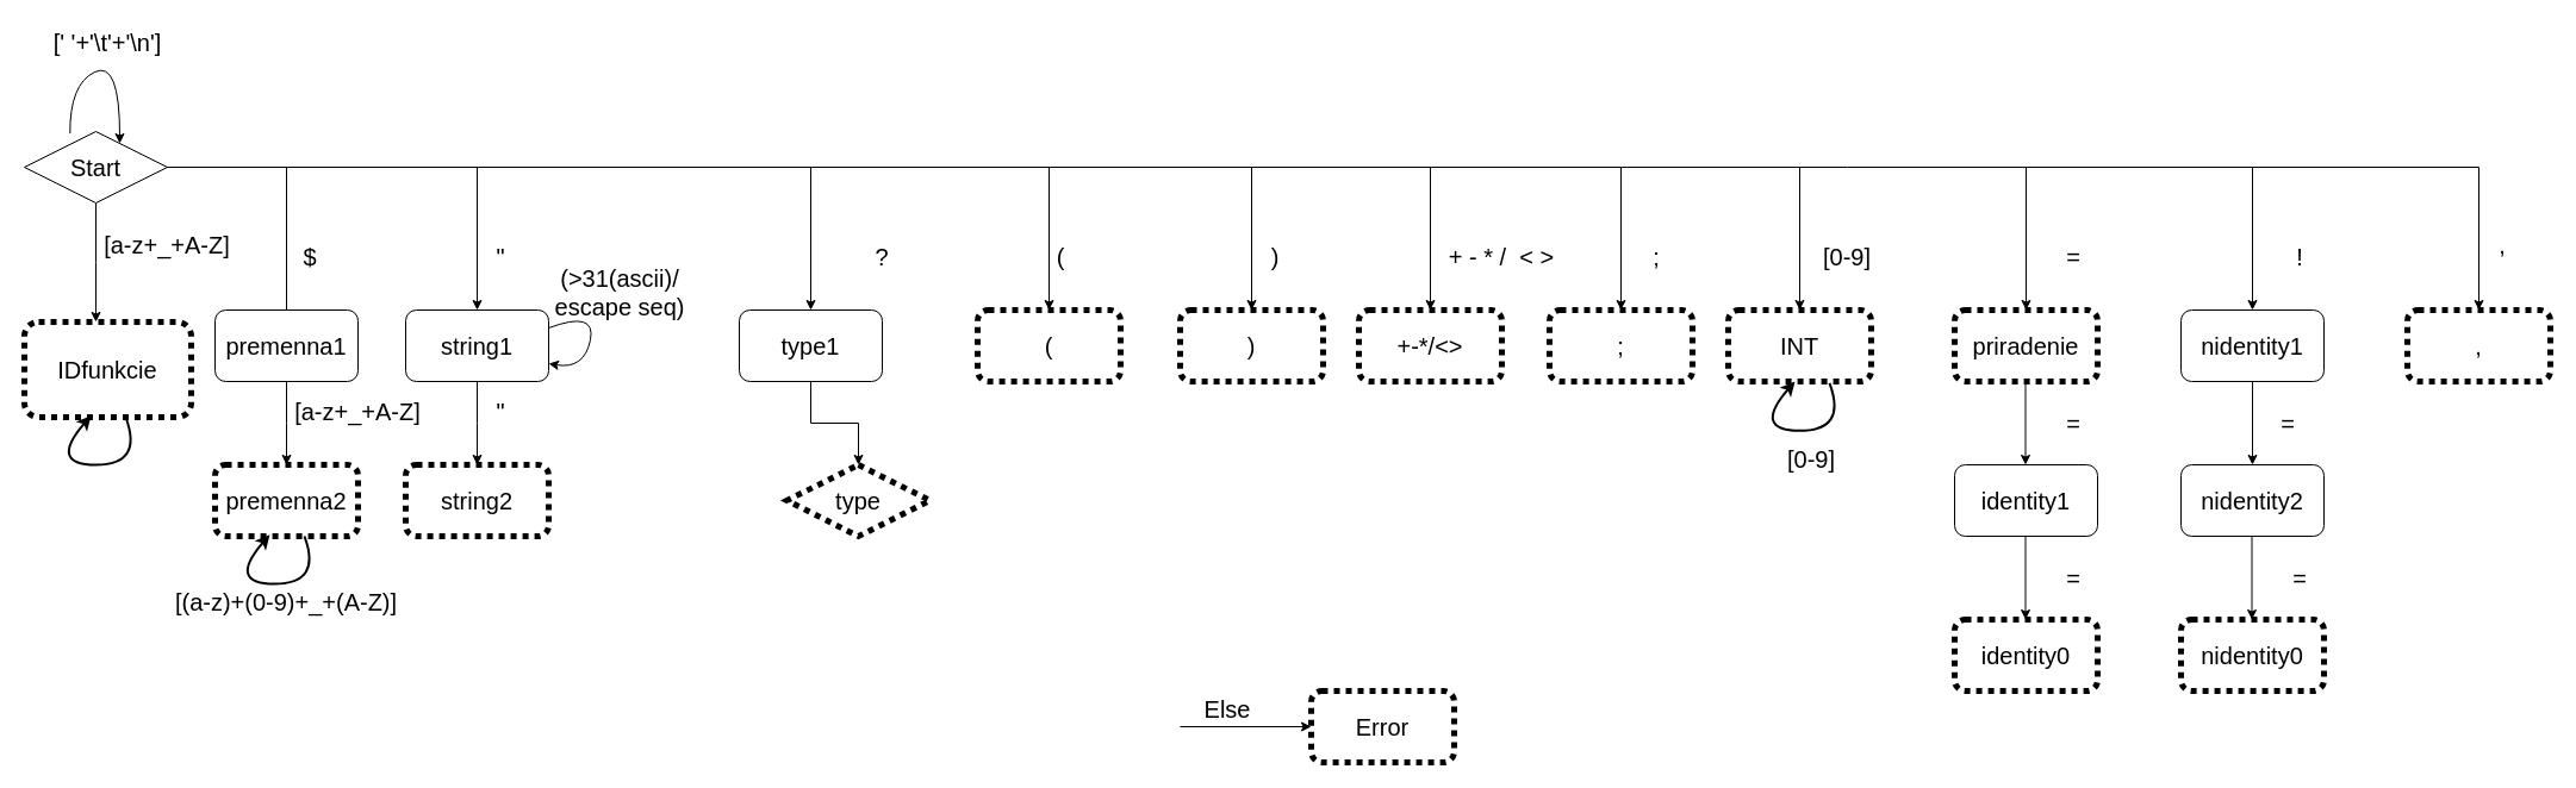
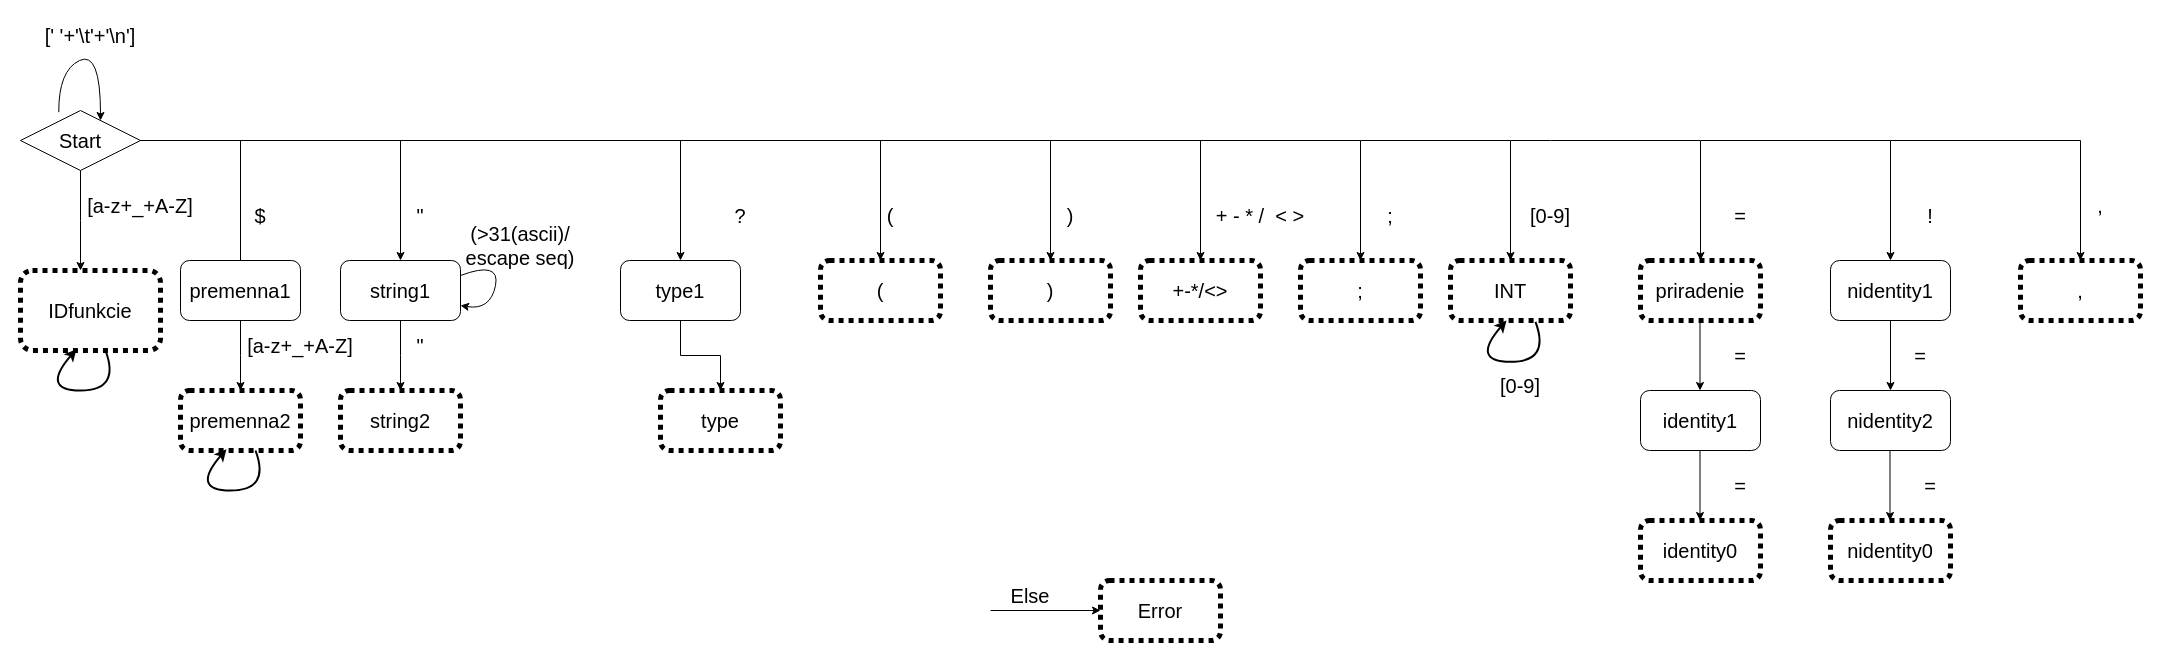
  <mxCell id="0" />
  <mxCell id="1" parent="0" />
  <mxCell id="2" style="edgeStyle=orthogonalEdgeStyle;rounded=0;orthogonalLoop=1;jettySize=auto;html=1;exitX=0.5;exitY=1;exitDx=0;exitDy=0;entryX=0.5;entryY=0;entryDx=0;entryDy=0;fontSize=20;" parent="1" source="10" edge="1"><mxGeometry relative="1" as="geometry"><mxPoint x="80" y="270" as="targetPoint" /></mxGeometry></mxCell>
  <mxCell id="3" style="edgeStyle=orthogonalEdgeStyle;rounded=0;orthogonalLoop=1;jettySize=auto;html=1;exitX=1;exitY=0.5;exitDx=0;exitDy=0;entryX=0.5;entryY=0;entryDx=0;entryDy=0;fontSize=20;endArrow=none;" parent="1" source="10" target="12" edge="1"><mxGeometry relative="1" as="geometry" /></mxCell>
  <mxCell id="4" style="edgeStyle=orthogonalEdgeStyle;rounded=0;orthogonalLoop=1;jettySize=auto;html=1;exitX=1;exitY=0.5;exitDx=0;exitDy=0;entryX=0.5;entryY=0;entryDx=0;entryDy=0;fontSize=20;" parent="1" source="10" target="16" edge="1"><mxGeometry relative="1" as="geometry" /></mxCell>
  <mxCell id="5" style="edgeStyle=orthogonalEdgeStyle;rounded=0;orthogonalLoop=1;jettySize=auto;html=1;exitX=1;exitY=0.5;exitDx=0;exitDy=0;entryX=0.5;entryY=0;entryDx=0;entryDy=0;" parent="1" source="10" target="17" edge="1"><mxGeometry relative="1" as="geometry" /></mxCell>
  <mxCell id="6" style="edgeStyle=orthogonalEdgeStyle;rounded=0;orthogonalLoop=1;jettySize=auto;html=1;exitX=1;exitY=0.5;exitDx=0;exitDy=0;entryX=0.5;entryY=0;entryDx=0;entryDy=0;fontSize=20;" parent="1" source="10" target="18" edge="1"><mxGeometry relative="1" as="geometry" /></mxCell>
  <mxCell id="7" style="edgeStyle=orthogonalEdgeStyle;rounded=0;orthogonalLoop=1;jettySize=auto;html=1;exitX=1;exitY=0.5;exitDx=0;exitDy=0;entryX=0.5;entryY=0;entryDx=0;entryDy=0;fontSize=20;" parent="1" source="10" target="19" edge="1"><mxGeometry relative="1" as="geometry" /></mxCell>
  <mxCell id="8" style="edgeStyle=orthogonalEdgeStyle;rounded=0;orthogonalLoop=1;jettySize=auto;html=1;exitX=1;exitY=0.5;exitDx=0;exitDy=0;fontSize=20;entryX=0.5;entryY=0;entryDx=0;entryDy=0;" parent="1" source="10" target="20" edge="1"><mxGeometry relative="1" as="geometry"><mxPoint x="1050" y="260" as="targetPoint" /></mxGeometry></mxCell>
  <mxCell id="9" style="edgeStyle=orthogonalEdgeStyle;rounded=0;orthogonalLoop=1;jettySize=auto;html=1;exitX=1;exitY=0.5;exitDx=0;exitDy=0;entryX=0.5;entryY=0;entryDx=0;entryDy=0;fontSize=20;" parent="1" source="10" target="22" edge="1"><mxGeometry relative="1" as="geometry" /></mxCell>
  <mxCell id="10" value="&lt;font style=&quot;font-size: 20px;&quot;&gt;Start&lt;/font&gt;" style="rhombus;whiteSpace=wrap;html=1;" parent="1" vertex="1"><mxGeometry x="20" y="110" width="120" height="60" as="geometry" /></mxCell>
  <mxCell id="11" style="edgeStyle=orthogonalEdgeStyle;rounded=0;orthogonalLoop=1;jettySize=auto;html=1;exitX=0.5;exitY=1;exitDx=0;exitDy=0;entryX=0.5;entryY=0;entryDx=0;entryDy=0;fontSize=20;" parent="1" source="12" edge="1"><mxGeometry relative="1" as="geometry"><mxPoint x="240" y="390" as="targetPoint" /></mxGeometry></mxCell>
  <mxCell id="12" value="premenna1" style="rounded=1;whiteSpace=wrap;html=1;strokeWidth=1;fontSize=20;" parent="1" vertex="1"><mxGeometry x="180" y="260" width="120" height="60" as="geometry" /></mxCell>
  <mxCell id="13" value="&lt;div&gt;premenna2&lt;/div&gt;" style="rounded=1;whiteSpace=wrap;html=1;strokeWidth=5;fontSize=20;dashed=1;dashPattern=1 1;" parent="1" vertex="1"><mxGeometry x="180" y="390" width="120" height="60" as="geometry" /></mxCell>
  <mxCell id="14" value="string2" style="rounded=1;whiteSpace=wrap;html=1;dashed=1;dashPattern=1 1;strokeWidth=5;fontSize=20;" parent="1" vertex="1"><mxGeometry x="340" y="390" width="120" height="60" as="geometry" /></mxCell>
  <mxCell id="15" style="edgeStyle=orthogonalEdgeStyle;rounded=0;orthogonalLoop=1;jettySize=auto;html=1;exitX=0.5;exitY=1;exitDx=0;exitDy=0;entryX=0.5;entryY=0;entryDx=0;entryDy=0;fontSize=20;" parent="1" source="16" edge="1"><mxGeometry relative="1" as="geometry"><mxPoint x="400" y="390" as="targetPoint" /></mxGeometry></mxCell>
  <mxCell id="16" value="string1" style="rounded=1;whiteSpace=wrap;html=1;strokeWidth=1;fontSize=20;" parent="1" vertex="1"><mxGeometry x="340" y="260" width="120" height="60" as="geometry" /></mxCell>
  <mxCell id="17" value="&lt;font style=&quot;font-size: 20px;&quot;&gt;(&lt;/font&gt;" style="rounded=1;whiteSpace=wrap;html=1;strokeWidth=5;dashed=1;dashPattern=1 1;" parent="1" vertex="1"><mxGeometry x="820" y="260" width="120" height="60" as="geometry" /></mxCell>
  <mxCell id="18" value="&lt;font style=&quot;font-size: 20px;&quot;&gt;)&lt;/font&gt;" style="rounded=1;whiteSpace=wrap;html=1;strokeWidth=5;dashed=1;dashPattern=1 1;" parent="1" vertex="1"><mxGeometry x="990" y="260" width="120" height="60" as="geometry" /></mxCell>
  <mxCell id="19" value="+-*/&amp;lt;&amp;gt;" style="rounded=1;whiteSpace=wrap;html=1;dashed=1;dashPattern=1 1;strokeWidth=5;fontSize=20;" parent="1" vertex="1"><mxGeometry x="1140" y="260" width="120" height="60" as="geometry" /></mxCell>
  <mxCell id="20" value=";" style="rounded=1;whiteSpace=wrap;html=1;dashed=1;dashPattern=1 1;strokeWidth=5;fontSize=20;" parent="1" vertex="1"><mxGeometry x="1300" y="260" width="120" height="60" as="geometry" /></mxCell>
  <mxCell id="21" style="edgeStyle=orthogonalEdgeStyle;rounded=0;orthogonalLoop=1;jettySize=auto;html=1;exitX=0.5;exitY=1;exitDx=0;exitDy=0;entryX=0.5;entryY=0;entryDx=0;entryDy=0;fontSize=20;" parent="1" source="22" target="23" edge="1"><mxGeometry relative="1" as="geometry" /></mxCell>
  <mxCell id="22" value="type1" style="rounded=1;whiteSpace=wrap;html=1;strokeWidth=1;fontSize=20;" parent="1" vertex="1"><mxGeometry x="620" y="260" width="120" height="60" as="geometry" /></mxCell>
- <mxCell id="23" value="type" style="rhombus;whiteSpace=wrap;html=1;strokeWidth=5;fontSize=20;dashed=1;dashPattern=1 1;" parent="1" vertex="1"><mxGeometry x="660" y="390" width="120" height="60" as="geometry" /></mxCell>
+ <mxCell id="23" value="type" style="rounded=1;whiteSpace=wrap;html=1;strokeWidth=5;fontSize=20;dashed=1;dashPattern=1 1;" parent="1" vertex="1"><mxGeometry x="660" y="390" width="120" height="60" as="geometry" /></mxCell>
  <mxCell id="24" value="" style="endArrow=classic;html=1;rounded=0;fontSize=20;entryX=0;entryY=0.5;entryDx=0;entryDy=0;" parent="1" target="25" edge="1"><mxGeometry width="50" height="50" relative="1" as="geometry"><mxPoint x="990" y="610" as="sourcePoint" /><mxPoint x="1060" y="610" as="targetPoint" /></mxGeometry></mxCell>
  <mxCell id="25" value="Error" style="rounded=1;whiteSpace=wrap;html=1;dashed=1;dashPattern=1 1;strokeWidth=5;fontSize=20;" parent="1" vertex="1"><mxGeometry x="1100" y="580" width="120" height="60" as="geometry" /></mxCell>
  <mxCell id="26" value="Else" style="text;html=1;strokeColor=none;fillColor=none;align=center;verticalAlign=middle;whiteSpace=wrap;rounded=0;dashed=1;dashPattern=1 1;strokeWidth=5;fontSize=20;" parent="1" vertex="1"><mxGeometry x="1000" y="580" width="60" height="30" as="geometry" /></mxCell>
  <mxCell id="27" value="" style="endArrow=classic;html=1;rounded=0;" parent="1" edge="1"><mxGeometry width="50" height="50" relative="1" as="geometry"><mxPoint x="1360" y="140" as="sourcePoint" /><mxPoint x="1510" y="260" as="targetPoint" /><Array as="points"><mxPoint x="1510" y="140" /></Array></mxGeometry></mxCell>
  <mxCell id="28" value="INT" style="rounded=1;whiteSpace=wrap;html=1;dashed=1;dashPattern=1 1;strokeWidth=5;fontSize=20;" parent="1" vertex="1"><mxGeometry x="1450" y="260" width="120" height="60" as="geometry" /></mxCell>
  <mxCell id="29" value="identity0" style="rounded=1;whiteSpace=wrap;html=1;dashed=1;dashPattern=1 1;strokeWidth=5;fontSize=20;" parent="1" vertex="1"><mxGeometry x="1640" y="520" width="120" height="60" as="geometry" /></mxCell>
  <mxCell id="30" value="" style="endArrow=classic;html=1;rounded=0;exitX=0.5;exitY=1;exitDx=0;exitDy=0;" parent="1" edge="1"><mxGeometry width="50" height="50" relative="1" as="geometry"><mxPoint x="1699.5" y="320" as="sourcePoint" /><mxPoint x="1699.5" y="390" as="targetPoint" /></mxGeometry></mxCell>
  <mxCell id="31" value="" style="endArrow=classic;html=1;rounded=0;" parent="1" edge="1"><mxGeometry width="50" height="50" relative="1" as="geometry"><mxPoint x="1550" y="140" as="sourcePoint" /><mxPoint x="1700" y="260" as="targetPoint" /><Array as="points"><mxPoint x="1700" y="140" /></Array></mxGeometry></mxCell>
  <mxCell id="32" value="identity1" style="rounded=1;whiteSpace=wrap;html=1;strokeWidth=1;fontSize=20;" parent="1" vertex="1"><mxGeometry x="1640" y="390" width="120" height="60" as="geometry" /></mxCell>
  <mxCell id="33" value="" style="endArrow=classic;html=1;rounded=0;exitX=0.5;exitY=1;exitDx=0;exitDy=0;" parent="1" edge="1"><mxGeometry width="50" height="50" relative="1" as="geometry"><mxPoint x="1699.5" y="450" as="sourcePoint" /><mxPoint x="1699.5" y="520" as="targetPoint" /></mxGeometry></mxCell>
  <mxCell id="34" value="priradenie" style="rounded=1;whiteSpace=wrap;html=1;dashed=1;dashPattern=1 1;strokeWidth=5;fontSize=20;" parent="1" vertex="1"><mxGeometry x="1640" y="260" width="120" height="60" as="geometry" /></mxCell>
  <mxCell id="35" value="" style="endArrow=none;html=1;rounded=0;" parent="1" edge="1"><mxGeometry width="50" height="50" relative="1" as="geometry"><mxPoint x="1510" y="140" as="sourcePoint" /><mxPoint x="1550" y="140" as="targetPoint" /></mxGeometry></mxCell>
  <mxCell id="36" value="" style="endArrow=classic;html=1;rounded=0;" parent="1" edge="1"><mxGeometry width="50" height="50" relative="1" as="geometry"><mxPoint x="1700" y="140" as="sourcePoint" /><mxPoint x="1890" y="260" as="targetPoint" /><Array as="points"><mxPoint x="1890" y="140" /></Array></mxGeometry></mxCell>
  <mxCell id="37" value="nidentity1" style="rounded=1;whiteSpace=wrap;html=1;strokeWidth=1;fontSize=20;" parent="1" vertex="1"><mxGeometry x="1830" y="260" width="120" height="60" as="geometry" /></mxCell>
  <mxCell id="38" value="nidentity0" style="rounded=1;whiteSpace=wrap;html=1;dashed=1;dashPattern=1 1;strokeWidth=5;fontSize=20;" parent="1" vertex="1"><mxGeometry x="1830" y="520" width="120" height="60" as="geometry" /></mxCell>
  <mxCell id="39" value="nidentity2" style="rounded=1;whiteSpace=wrap;html=1;strokeWidth=1;fontSize=20;" parent="1" vertex="1"><mxGeometry x="1830" y="390" width="120" height="60" as="geometry" /></mxCell>
  <mxCell id="40" value="" style="endArrow=classic;html=1;rounded=0;exitX=0.5;exitY=1;exitDx=0;exitDy=0;" parent="1" edge="1"><mxGeometry width="50" height="50" relative="1" as="geometry"><mxPoint x="1889.5" y="450" as="sourcePoint" /><mxPoint x="1889.5" y="520" as="targetPoint" /></mxGeometry></mxCell>
  <mxCell id="41" value="" style="endArrow=classic;html=1;rounded=0;exitX=0.5;exitY=1;exitDx=0;exitDy=0;entryX=0.5;entryY=0;entryDx=0;entryDy=0;" parent="1" source="37" target="39" edge="1"><mxGeometry width="50" height="50" relative="1" as="geometry"><mxPoint x="1970" y="390" as="sourcePoint" /><mxPoint x="2020" y="340" as="targetPoint" /></mxGeometry></mxCell>
  <mxCell id="42" value="&lt;font style=&quot;font-size: 20px;&quot;&gt;[a-z+_+A-Z]&lt;/font&gt;" style="text;html=1;strokeColor=none;fillColor=none;align=center;verticalAlign=middle;whiteSpace=wrap;rounded=0;fontSize=16;" parent="1" vertex="1"><mxGeometry x="70" y="190" width="140" height="30" as="geometry" /></mxCell>
  <mxCell id="43" value="IDfunkcie" style="rounded=1;whiteSpace=wrap;html=1;strokeWidth=5;fontSize=20;dashed=1;dashPattern=1 1;" parent="1" vertex="1"><mxGeometry x="20" y="270" width="140" height="80" as="geometry" /></mxCell>
  <mxCell id="44" value="" style="curved=1;endArrow=classic;html=1;rounded=0;fontSize=20;entryX=0.4;entryY=0.983;entryDx=0;entryDy=0;entryPerimeter=0;strokeWidth=2;" parent="1" source="43" target="43" edge="1"><mxGeometry width="50" height="50" relative="1" as="geometry"><mxPoint x="20" y="490" as="sourcePoint" /><mxPoint x="70" y="440" as="targetPoint" /><Array as="points"><mxPoint x="120" y="390" /><mxPoint x="40" y="390" /></Array></mxGeometry></mxCell>
- <mxCell id="45" value="&lt;font style=&quot;font-size: 20px;&quot;&gt;[(a-z)+(0-9)+_+(A-Z)]&lt;/font&gt;" style="text;html=1;strokeColor=none;fillColor=none;align=center;verticalAlign=middle;whiteSpace=wrap;rounded=0;fontSize=16;" parent="1" vertex="1"><mxGeometry x="140" y="490" width="200" height="30" as="geometry" /></mxCell>
  <mxCell id="46" value="$" style="text;html=1;strokeColor=none;fillColor=none;align=center;verticalAlign=middle;whiteSpace=wrap;rounded=0;fontSize=20;" parent="1" vertex="1"><mxGeometry x="230" y="200" width="60" height="30" as="geometry" /></mxCell>
  <mxCell id="47" value="&quot;" style="text;html=1;strokeColor=none;fillColor=none;align=center;verticalAlign=middle;whiteSpace=wrap;rounded=0;fontSize=20;" parent="1" vertex="1"><mxGeometry x="390" y="200" width="60" height="30" as="geometry" /></mxCell>
  <mxCell id="48" value="(&amp;gt;31(ascii)/&lt;br&gt;escape seq)" style="text;html=1;strokeColor=none;fillColor=none;align=center;verticalAlign=middle;whiteSpace=wrap;rounded=0;fontSize=20;" parent="1" vertex="1"><mxGeometry x="450" y="230" width="140" height="30" as="geometry" /></mxCell>
  <mxCell id="49" value="&quot;" style="text;html=1;strokeColor=none;fillColor=none;align=center;verticalAlign=middle;whiteSpace=wrap;rounded=0;fontSize=20;" parent="1" vertex="1"><mxGeometry x="390" y="330" width="60" height="30" as="geometry" /></mxCell>
  <mxCell id="50" value="?" style="text;html=1;strokeColor=none;fillColor=none;align=center;verticalAlign=middle;whiteSpace=wrap;rounded=0;fontSize=20;" parent="1" vertex="1"><mxGeometry x="710" y="200" width="60" height="30" as="geometry" /></mxCell>
  <mxCell id="51" value="(" style="text;html=1;strokeColor=none;fillColor=none;align=center;verticalAlign=middle;whiteSpace=wrap;rounded=0;fontSize=20;" parent="1" vertex="1"><mxGeometry x="860" y="200" width="60" height="30" as="geometry" /></mxCell>
  <mxCell id="52" value=")" style="text;html=1;strokeColor=none;fillColor=none;align=center;verticalAlign=middle;whiteSpace=wrap;rounded=0;fontSize=20;" parent="1" vertex="1"><mxGeometry x="1040" y="200" width="60" height="30" as="geometry" /></mxCell>
  <mxCell id="53" value="+ - * /&amp;nbsp; &amp;lt; &amp;gt;" style="text;html=1;strokeColor=none;fillColor=none;align=center;verticalAlign=middle;whiteSpace=wrap;rounded=0;fontSize=20;" parent="1" vertex="1"><mxGeometry x="1210" y="200" width="100" height="30" as="geometry" /></mxCell>
  <mxCell id="54" value=";" style="text;html=1;strokeColor=none;fillColor=none;align=center;verticalAlign=middle;whiteSpace=wrap;rounded=0;fontSize=20;" parent="1" vertex="1"><mxGeometry x="1360" y="200" width="60" height="30" as="geometry" /></mxCell>
  <mxCell id="55" value="[0-9]" style="text;html=1;strokeColor=none;fillColor=none;align=center;verticalAlign=middle;whiteSpace=wrap;rounded=0;fontSize=20;" parent="1" vertex="1"><mxGeometry x="1520" y="200" width="60" height="30" as="geometry" /></mxCell>
  <mxCell id="56" value="=" style="text;html=1;strokeColor=none;fillColor=none;align=center;verticalAlign=middle;whiteSpace=wrap;rounded=0;fontSize=20;" parent="1" vertex="1"><mxGeometry x="1710" y="200" width="60" height="30" as="geometry" /></mxCell>
  <mxCell id="57" value="=" style="text;html=1;strokeColor=none;fillColor=none;align=center;verticalAlign=middle;whiteSpace=wrap;rounded=0;fontSize=20;" parent="1" vertex="1"><mxGeometry x="1710" y="340" width="60" height="30" as="geometry" /></mxCell>
  <mxCell id="58" value="=" style="text;html=1;strokeColor=none;fillColor=none;align=center;verticalAlign=middle;whiteSpace=wrap;rounded=0;fontSize=20;" parent="1" vertex="1"><mxGeometry x="1710" y="470" width="60" height="30" as="geometry" /></mxCell>
  <mxCell id="59" value="=" style="text;html=1;strokeColor=none;fillColor=none;align=center;verticalAlign=middle;whiteSpace=wrap;rounded=0;fontSize=20;" parent="1" vertex="1"><mxGeometry x="1900" y="470" width="60" height="30" as="geometry" /></mxCell>
  <mxCell id="60" value="=" style="text;html=1;strokeColor=none;fillColor=none;align=center;verticalAlign=middle;whiteSpace=wrap;rounded=0;fontSize=20;" parent="1" vertex="1"><mxGeometry x="1890" y="340" width="60" height="30" as="geometry" /></mxCell>
  <mxCell id="61" value="!" style="text;html=1;strokeColor=none;fillColor=none;align=center;verticalAlign=middle;whiteSpace=wrap;rounded=0;fontSize=20;" parent="1" vertex="1"><mxGeometry x="1900" y="200" width="60" height="30" as="geometry" /></mxCell>
  <mxCell id="62" value="&lt;font style=&quot;font-size: 20px;&quot;&gt;[a-z+_+A-Z]&lt;/font&gt;" style="text;html=1;strokeColor=none;fillColor=none;align=center;verticalAlign=middle;whiteSpace=wrap;rounded=0;fontSize=16;" vertex="1" parent="1"><mxGeometry x="230" y="330" width="140" height="30" as="geometry" /></mxCell>
  <mxCell id="63" value="" style="curved=1;endArrow=classic;html=1;rounded=0;fontSize=20;entryX=0.4;entryY=0.983;entryDx=0;entryDy=0;entryPerimeter=0;strokeWidth=2;" edge="1" parent="1"><mxGeometry width="50" height="50" relative="1" as="geometry"><mxPoint x="255" y="450" as="sourcePoint" /><mxPoint x="226" y="448.64" as="targetPoint" /><Array as="points"><mxPoint x="270" y="490" /><mxPoint x="190" y="490" /></Array></mxGeometry></mxCell>
  <mxCell id="64" value="[0-9]" style="text;html=1;strokeColor=none;fillColor=none;align=center;verticalAlign=middle;whiteSpace=wrap;rounded=0;fontSize=20;" vertex="1" parent="1"><mxGeometry x="1490" y="370" width="60" height="30" as="geometry" /></mxCell>
  <mxCell id="65" value="" style="curved=1;endArrow=classic;html=1;rounded=0;fontSize=20;entryX=0.4;entryY=0.983;entryDx=0;entryDy=0;entryPerimeter=0;strokeWidth=2;" edge="1" parent="1"><mxGeometry width="50" height="50" relative="1" as="geometry"><mxPoint x="1535" y="321.36" as="sourcePoint" /><mxPoint x="1506" y="320" as="targetPoint" /><Array as="points"><mxPoint x="1550" y="361.36" /><mxPoint x="1470" y="361.36" /></Array></mxGeometry></mxCell>
  <mxCell id="66" value="" style="curved=1;endArrow=classic;html=1;rounded=0;exitX=1;exitY=0.25;exitDx=0;exitDy=0;entryX=1;entryY=0.75;entryDx=0;entryDy=0;" edge="1" parent="1" source="16" target="16"><mxGeometry width="50" height="50" relative="1" as="geometry"><mxPoint x="510" y="410" as="sourcePoint" /><mxPoint x="560" y="360" as="targetPoint" /><Array as="points"><mxPoint x="500" y="260" /><mxPoint x="490" y="310" /></Array></mxGeometry></mxCell>
  <mxCell id="67" value="" style="endArrow=classic;html=1;rounded=0;" edge="1" parent="1"><mxGeometry width="50" height="50" relative="1" as="geometry"><mxPoint x="1890" y="140" as="sourcePoint" /><mxPoint x="2080" y="260" as="targetPoint" /><Array as="points"><mxPoint x="2080" y="140" /></Array></mxGeometry></mxCell>
  <mxCell id="68" value="," style="text;html=1;strokeColor=none;fillColor=none;align=center;verticalAlign=middle;whiteSpace=wrap;rounded=0;fontSize=20;" vertex="1" parent="1"><mxGeometry x="2070" y="190" width="60" height="30" as="geometry" /></mxCell>
  <mxCell id="69" value="," style="rounded=1;whiteSpace=wrap;html=1;dashed=1;dashPattern=1 1;strokeWidth=5;fontSize=20;" vertex="1" parent="1"><mxGeometry x="2020" y="260" width="120" height="60" as="geometry" /></mxCell>
  <mxCell id="70" value="" style="curved=1;endArrow=classic;html=1;rounded=0;exitX=0.319;exitY=0.028;exitDx=0;exitDy=0;exitPerimeter=0;entryX=0.75;entryY=0;entryDx=0;entryDy=0;" edge="1" parent="1" source="10" target="10"><mxGeometry width="50" height="50" relative="1" as="geometry"><mxPoint x="70" y="60" as="sourcePoint" /><mxPoint x="120" y="10" as="targetPoint" /><Array as="points"><mxPoint x="58" y="70" /><mxPoint x="100" y="50" /></Array></mxGeometry></mxCell>
  <mxCell id="71" value="&lt;font style=&quot;font-size: 20px;&quot;&gt;[' '+'\t'+'\n']&lt;/font&gt;" style="text;html=1;strokeColor=none;fillColor=none;align=center;verticalAlign=middle;whiteSpace=wrap;rounded=0;fontSize=16;" vertex="1" parent="1"><mxGeometry x="20" y="20" width="140" height="30" as="geometry" /></mxCell>
